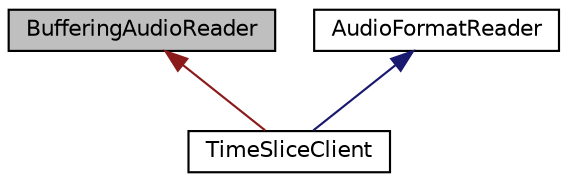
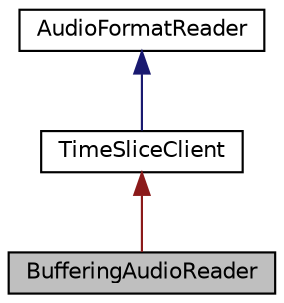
  digraph {
    node [color=black fontname=Helvetica fontsize=10 shape=record]
    edge [dir=back fontname=Helvetica fontsize=10 labelfontname=Helvetica labelfontsize=10 style=solid]
    n1 [fillcolor=grey75 fontcolor=black height=0.2 label=BufferingAudioReader style=filled width=0.4]
    n2 [height=0.2 label=AudioFormatReader width=0.4]
    n3 [height=0.2 label=TimeSliceClient width=0.4]
    n2 -> n3 [color=midnightblue]
-   n1 -> n3 [color=firebrick4]
+   n3 -> n1 [color=firebrick4]
  }
